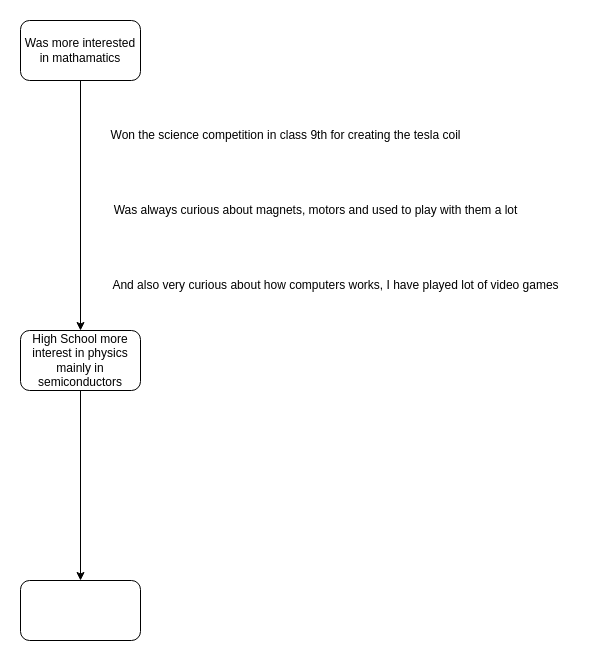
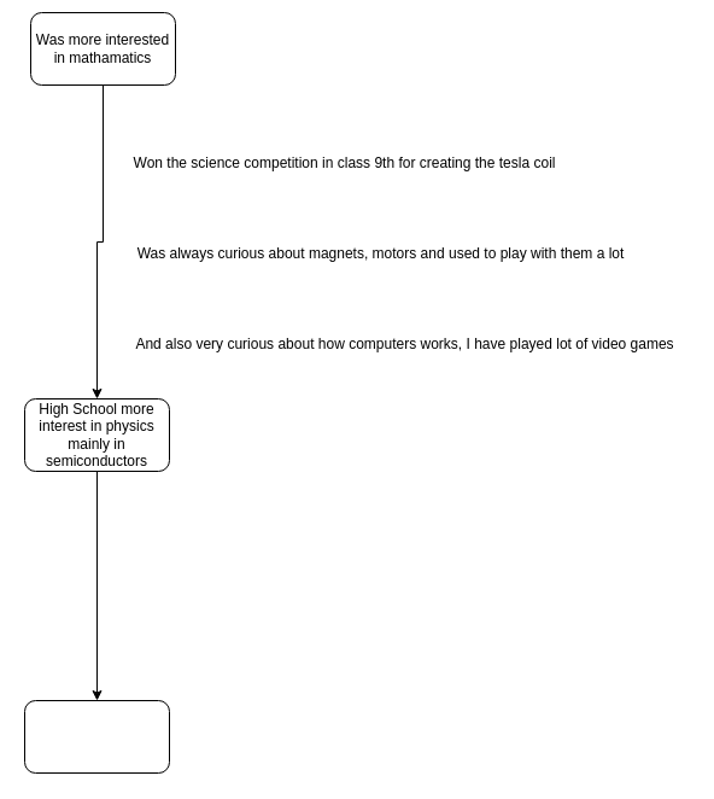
  <mxCell id="0" />
  <mxCell id="1" parent="0" />
  <mxCell id="2" style="edgeStyle=orthogonalEdgeStyle;rounded=0;orthogonalLoop=1;jettySize=auto;html=1;exitX=0.5;exitY=1;exitDx=0;exitDy=0;" edge="1" parent="1" source="3" target="5"><mxGeometry relative="1" as="geometry" /></mxCell>
- <mxCell id="3" value="Was more interested in mathamatics" style="rounded=1;whiteSpace=wrap;html=1;" vertex="1" parent="1"><mxGeometry x="20" y="20" width="120" height="60" as="geometry" /></mxCell>
+ <mxCell id="3" value="Was more interested in mathamatics" style="rounded=1;whiteSpace=wrap;html=1;" vertex="1" parent="1"><mxGeometry x="25" y="10" width="120" height="60" as="geometry" /></mxCell>
  <mxCell id="4" style="edgeStyle=orthogonalEdgeStyle;rounded=0;orthogonalLoop=1;jettySize=auto;html=1;exitX=0.5;exitY=1;exitDx=0;exitDy=0;" edge="1" parent="1" source="5" target="9"><mxGeometry relative="1" as="geometry" /></mxCell>
  <mxCell id="5" value="High School more interest in physics mainly in semiconductors" style="rounded=1;whiteSpace=wrap;html=1;" vertex="1" parent="1"><mxGeometry x="20" y="330" width="120" height="60" as="geometry" /></mxCell>
  <mxCell id="6" value="Won the science competition in class 9th for creating the tesla coil" style="text;html=1;align=center;verticalAlign=middle;resizable=0;points=[];autosize=1;strokeColor=none;fillColor=none;" vertex="1" parent="1"><mxGeometry x="100" y="120" width="370" height="30" as="geometry" /></mxCell>
  <mxCell id="7" value="Was always curious about magnets, motors and used to play with them a lot" style="text;html=1;align=center;verticalAlign=middle;resizable=0;points=[];autosize=1;strokeColor=none;fillColor=none;" vertex="1" parent="1"><mxGeometry x="100" y="195" width="430" height="30" as="geometry" /></mxCell>
  <mxCell id="8" value="And also very curious about how computers works, I have played lot of video games" style="text;html=1;align=center;verticalAlign=middle;resizable=0;points=[];autosize=1;strokeColor=none;fillColor=none;" vertex="1" parent="1"><mxGeometry x="100" y="270" width="470" height="30" as="geometry" /></mxCell>
  <mxCell id="9" value="" style="rounded=1;whiteSpace=wrap;html=1;" vertex="1" parent="1"><mxGeometry x="20" y="580" width="120" height="60" as="geometry" /></mxCell>
